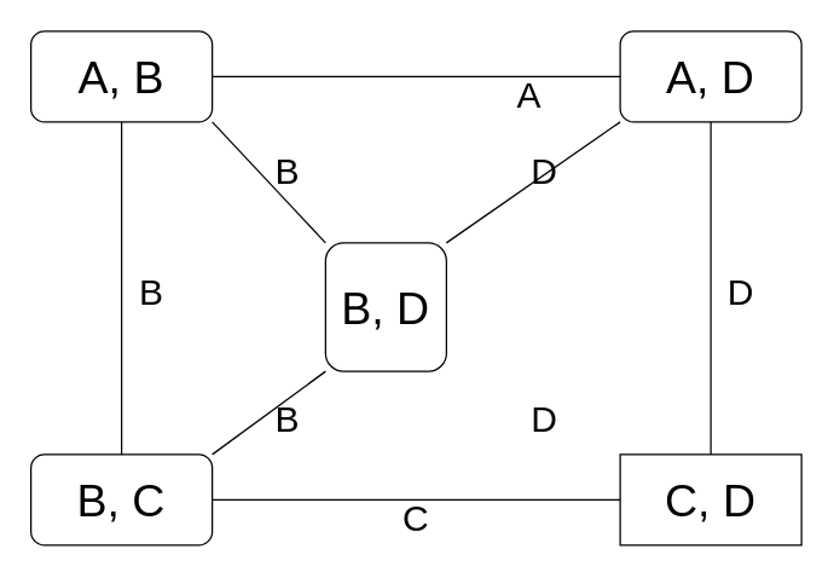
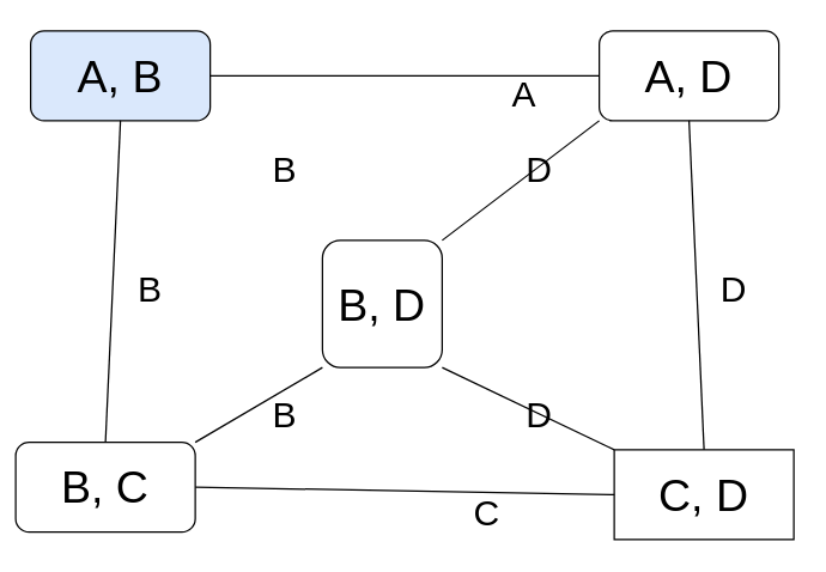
  <mxCell id="0" />
  <mxCell id="1" parent="0" />
- <mxCell id="2" value="&lt;font style=&quot;font-size: 30px&quot;&gt;A, B&lt;/font&gt;" style="rounded=1;whiteSpace=wrap;html=1;" vertex="1" parent="1"><mxGeometry x="20" y="20" width="120" height="60" as="geometry" /></mxCell>
- <mxCell id="3" value="&lt;font style=&quot;font-size: 30px&quot;&gt;B, C&lt;/font&gt;" style="rounded=1;whiteSpace=wrap;html=1;" vertex="1" parent="1"><mxGeometry x="20" y="300" width="120" height="60" as="geometry" /></mxCell>
+ <mxCell id="2" value="&lt;font style=&quot;font-size: 30px&quot;&gt;A, B&lt;/font&gt;" style="rounded=1;whiteSpace=wrap;html=1;fillColor=#dae8fc;" vertex="1" parent="1"><mxGeometry x="20" y="20" width="120" height="60" as="geometry" /></mxCell>
+ <mxCell id="3" value="&lt;font style=&quot;font-size: 30px&quot;&gt;B, C&lt;/font&gt;" style="rounded=1;whiteSpace=wrap;html=1;" vertex="1" parent="1"><mxGeometry x="10" y="295" width="120" height="60" as="geometry" /></mxCell>
  <mxCell id="4" style="edgeStyle=none;rounded=0;orthogonalLoop=1;jettySize=auto;html=1;entryX=0.5;entryY=0;entryDx=0;entryDy=0;fontSize=30;endArrow=none;endFill=0;exitX=0.5;exitY=1;exitDx=0;exitDy=0;" edge="1" parent="1" source="2" target="3"><mxGeometry relative="1" as="geometry"><mxPoint x="110" y="90" as="sourcePoint" /><mxPoint x="110" y="170" as="targetPoint" /></mxGeometry></mxCell>
  <mxCell id="5" value="&lt;font style=&quot;font-size: 24px&quot;&gt;B&lt;/font&gt;" style="text;html=1;strokeColor=none;fillColor=none;align=center;verticalAlign=middle;whiteSpace=wrap;rounded=0;fontSize=30;" vertex="1" parent="1"><mxGeometry x="60" y="180" width="80" height="20" as="geometry" /></mxCell>
- <mxCell id="6" value="&lt;font style=&quot;font-size: 30px&quot;&gt;A, D&lt;/font&gt;" style="rounded=1;whiteSpace=wrap;html=1;" vertex="1" parent="1"><mxGeometry x="410" y="20" width="120" height="60" as="geometry" /></mxCell>
+ <mxCell id="6" value="&lt;font style=&quot;font-size: 30px&quot;&gt;A, D&lt;/font&gt;" style="rounded=1;whiteSpace=wrap;html=1;" vertex="1" parent="1"><mxGeometry x="400" y="20" width="120" height="60" as="geometry" /></mxCell>
  <mxCell id="7" value="&lt;font style=&quot;font-size: 30px&quot;&gt;C, D&lt;/font&gt;" style="whiteSpace=wrap;html=1;rounded=0;" vertex="1" parent="1"><mxGeometry x="410" y="300" width="120" height="60" as="geometry" /></mxCell>
  <mxCell id="8" value="&lt;font style=&quot;font-size: 24px&quot;&gt;D&lt;/font&gt;" style="text;html=1;strokeColor=none;fillColor=none;align=center;verticalAlign=middle;whiteSpace=wrap;rounded=0;fontSize=30;" vertex="1" parent="1"><mxGeometry x="450" y="180" width="80" height="20" as="geometry" /></mxCell>
  <mxCell id="9" style="edgeStyle=none;rounded=0;orthogonalLoop=1;jettySize=auto;html=1;entryX=0.5;entryY=0;entryDx=0;entryDy=0;fontSize=30;endArrow=none;endFill=0;exitX=0.5;exitY=1;exitDx=0;exitDy=0;" edge="1" parent="1" source="6" target="7"><mxGeometry relative="1" as="geometry"><mxPoint x="469.5" y="90" as="sourcePoint" /><mxPoint x="469.5" y="190" as="targetPoint" /></mxGeometry></mxCell>
  <mxCell id="10" style="edgeStyle=none;rounded=0;orthogonalLoop=1;jettySize=auto;html=1;entryX=1;entryY=0.5;entryDx=0;entryDy=0;fontSize=30;endArrow=none;endFill=0;exitX=0;exitY=0.5;exitDx=0;exitDy=0;" edge="1" parent="1" source="6" target="2"><mxGeometry relative="1" as="geometry"><mxPoint x="100" y="100" as="sourcePoint" /><mxPoint x="100" y="200" as="targetPoint" /></mxGeometry></mxCell>
  <mxCell id="11" style="edgeStyle=none;rounded=0;orthogonalLoop=1;jettySize=auto;html=1;fontSize=30;endArrow=none;endFill=0;exitX=0;exitY=0.5;exitDx=0;exitDy=0;entryX=1;entryY=0.5;entryDx=0;entryDy=0;" edge="1" parent="1" source="7" target="3"><mxGeometry relative="1" as="geometry"><mxPoint x="110" y="230" as="sourcePoint" /><mxPoint x="170" y="300" as="targetPoint" /></mxGeometry></mxCell>
  <mxCell id="12" value="&lt;font style=&quot;font-size: 24px&quot;&gt;A&lt;/font&gt;" style="text;html=1;strokeColor=none;fillColor=none;align=center;verticalAlign=middle;whiteSpace=wrap;rounded=0;fontSize=30;" vertex="1" parent="1"><mxGeometry x="310" y="50" width="80" height="20" as="geometry" /></mxCell>
- <mxCell id="13" value="&lt;font style=&quot;font-size: 24px&quot;&gt;C&lt;/font&gt;" style="text;html=1;strokeColor=none;fillColor=none;align=center;verticalAlign=middle;whiteSpace=wrap;rounded=0;fontSize=30;" vertex="1" parent="1"><mxGeometry x="235" y="330" width="80" height="20" as="geometry" /></mxCell>
+ <mxCell id="13" value="&lt;font style=&quot;font-size: 24px&quot;&gt;C&lt;/font&gt;" style="text;html=1;strokeColor=none;fillColor=none;align=center;verticalAlign=middle;whiteSpace=wrap;rounded=0;fontSize=30;" vertex="1" parent="1"><mxGeometry x="285" y="330" width="80" height="20" as="geometry" /></mxCell>
  <mxCell id="14" value="&lt;font style=&quot;font-size: 30px&quot;&gt;B, D&lt;/font&gt;" style="rounded=1;whiteSpace=wrap;html=1;" vertex="1" parent="1"><mxGeometry x="215" y="160" width="80" height="85" as="geometry" /></mxCell>
- <mxCell id="15" style="edgeStyle=none;rounded=0;orthogonalLoop=1;jettySize=auto;html=1;fontSize=30;endArrow=none;endFill=0;exitX=0;exitY=0;exitDx=0;exitDy=0;entryX=1;entryY=1;entryDx=0;entryDy=0;" edge="1" parent="1" source="14" target="2"><mxGeometry relative="1" as="geometry"><mxPoint x="420" y="60" as="sourcePoint" /><mxPoint x="160" y="50" as="targetPoint" /></mxGeometry></mxCell>
  <mxCell id="16" style="edgeStyle=none;rounded=0;orthogonalLoop=1;jettySize=auto;html=1;entryX=1;entryY=0;entryDx=0;entryDy=0;fontSize=30;endArrow=none;endFill=0;exitX=0;exitY=1;exitDx=0;exitDy=0;" edge="1" parent="1" source="14" target="3"><mxGeometry relative="1" as="geometry"><mxPoint x="430" y="70" as="sourcePoint" /><mxPoint x="160" y="70" as="targetPoint" /></mxGeometry></mxCell>
+ <mxCell id="17" style="edgeStyle=none;rounded=0;orthogonalLoop=1;jettySize=auto;html=1;entryX=1;entryY=1;entryDx=0;entryDy=0;fontSize=30;endArrow=none;endFill=0;exitX=0;exitY=0;exitDx=0;exitDy=0;" edge="1" parent="1" source="7" target="14"><mxGeometry relative="1" as="geometry"><mxPoint x="440" y="80" as="sourcePoint" /><mxPoint x="170" y="80" as="targetPoint" /></mxGeometry></mxCell>
  <mxCell id="18" style="edgeStyle=none;rounded=0;orthogonalLoop=1;jettySize=auto;html=1;entryX=1;entryY=0;entryDx=0;entryDy=0;fontSize=30;endArrow=none;endFill=0;exitX=0;exitY=1;exitDx=0;exitDy=0;" edge="1" parent="1" source="6" target="14"><mxGeometry relative="1" as="geometry"><mxPoint x="450" y="90" as="sourcePoint" /><mxPoint x="180" y="90" as="targetPoint" /></mxGeometry></mxCell>
  <mxCell id="19" value="&lt;font style=&quot;font-size: 24px&quot;&gt;B&lt;/font&gt;" style="text;html=1;strokeColor=none;fillColor=none;align=center;verticalAlign=middle;whiteSpace=wrap;rounded=0;fontSize=30;" vertex="1" parent="1"><mxGeometry x="150" y="100" width="80" height="20" as="geometry" /></mxCell>
  <mxCell id="20" value="&lt;font style=&quot;font-size: 24px&quot;&gt;B&lt;/font&gt;" style="text;html=1;strokeColor=none;fillColor=none;align=center;verticalAlign=middle;whiteSpace=wrap;rounded=0;fontSize=30;" vertex="1" parent="1"><mxGeometry x="150" y="263.5" width="80" height="20" as="geometry" /></mxCell>
  <mxCell id="21" value="&lt;font style=&quot;font-size: 24px&quot;&gt;D&lt;/font&gt;" style="text;html=1;strokeColor=none;fillColor=none;align=center;verticalAlign=middle;whiteSpace=wrap;rounded=0;fontSize=30;" vertex="1" parent="1"><mxGeometry x="320" y="100" width="80" height="20" as="geometry" /></mxCell>
  <mxCell id="22" value="&lt;font style=&quot;font-size: 24px&quot;&gt;D&lt;/font&gt;" style="text;html=1;strokeColor=none;fillColor=none;align=center;verticalAlign=middle;whiteSpace=wrap;rounded=0;fontSize=30;" vertex="1" parent="1"><mxGeometry x="320" y="264" width="80" height="20" as="geometry" /></mxCell>
